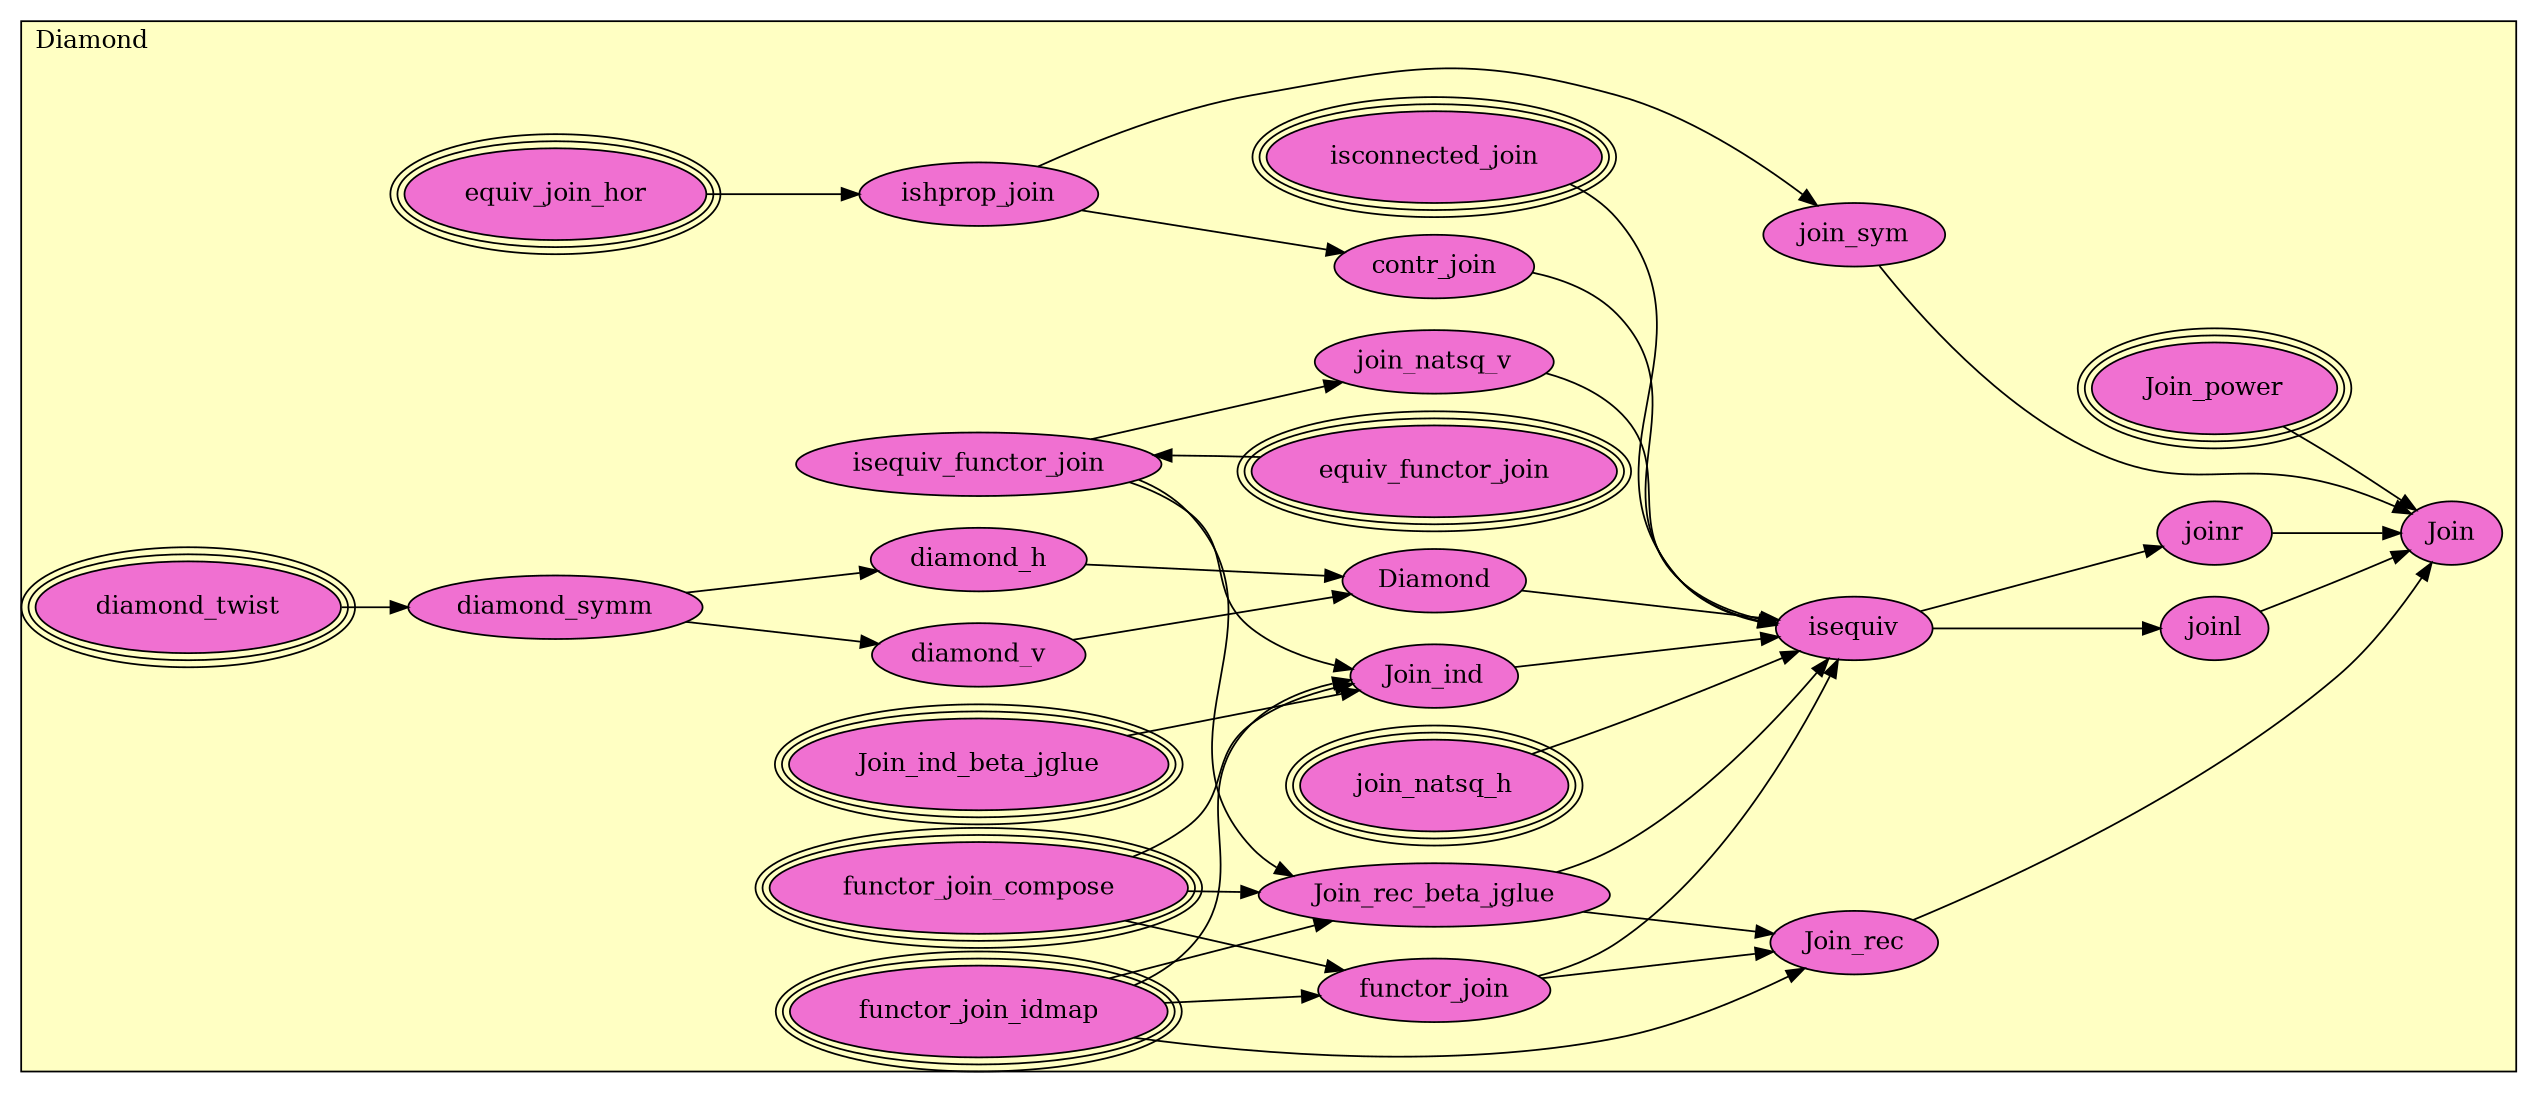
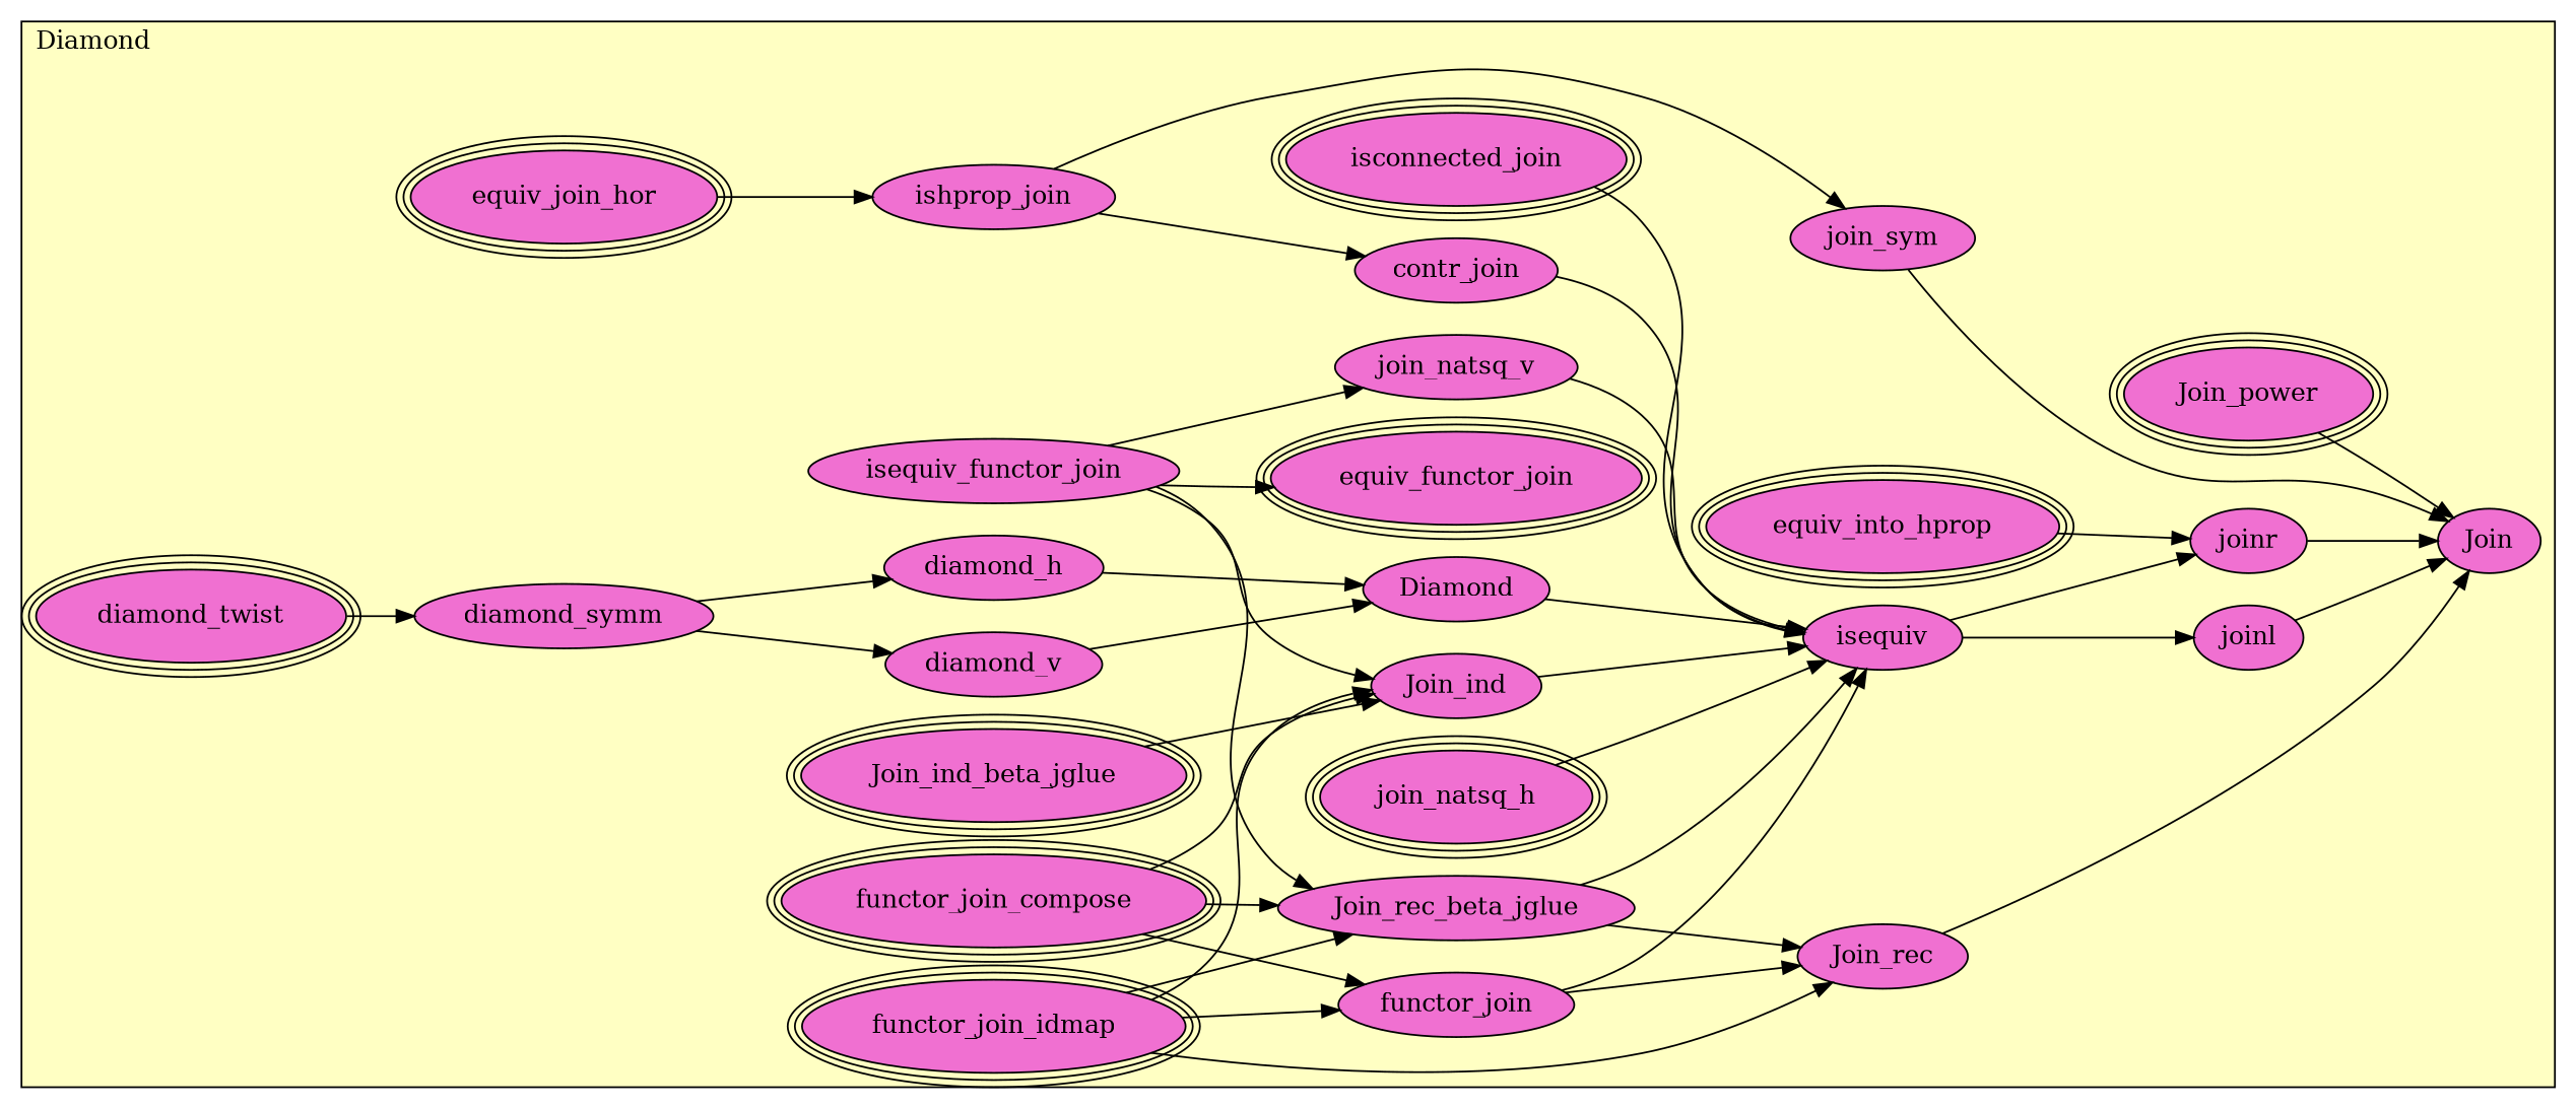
  digraph {
    rankdir=LR
    node [fillcolor="#F070D1" style=filled]
    n1 [label=Join_power peripheries=3]
    n2 [label=diamond_twist peripheries=3]
    n3 [label=diamond_symm]
    n4 [label=diamond_v]
    n5 [label=diamond_h]
    n6 [label=Diamond]
    n7 [label=isconnected_join peripheries=3]
    n8 [label=equiv_join_hor peripheries=3]
+   n9 [label=equiv_into_hprop peripheries=3]
    n10 [label=ishprop_join]
    n11 [label=equiv_functor_join peripheries=3]
    n12 [label=isequiv_functor_join]
    n13 [label=functor_join_idmap peripheries=3]
    n14 [label=functor_join_compose peripheries=3]
    n15 [label=functor_join]
    n16 [label=join_natsq_h peripheries=3]
    n17 [label=join_natsq_v]
    n18 [label=join_sym]
    n19 [label=contr_join]
    n20 [label=Join_rec_beta_jglue]
    n21 [label=Join_rec]
    n22 [label=Join_ind_beta_jglue peripheries=3]
    n23 [label=Join_ind]
    n24 [label=isequiv]
    n25 [label=joinr]
    n26 [label=joinl]
    n27 [label=Join]
    subgraph cluster_1 {
      fillcolor="#FFFFC3"
      label=Diamond
      labeljust=l
      style=filled
      n1
      n2
      n3
      n4
      n5
      n6
      n7
      n8
+     n9
      n10
      n11
      n12
      n13
      n14
      n15
      n16
      n17
      n18
      n19
      n20
      n21
      n22
      n23
      n24
      n25
      n26
      n27
    }
    n1 -> n27
    n2 -> n3
    n3 -> n4
    n3 -> n5
    n4 -> n6
    n5 -> n6
    n6 -> n24
    n7 -> n24
    n8 -> n10
+   n9 -> n25
    n10 -> n18
    n10 -> n19
-   n11 -> n12
+   n12 -> n11
    n12 -> n17
    n12 -> n20
    n12 -> n23
    n13 -> n15
    n13 -> n20
    n13 -> n21
    n13 -> n23
    n14 -> n15
    n14 -> n20
    n14 -> n23
    n15 -> n21
    n15 -> n24
    n16 -> n24
    n17 -> n24
    n18 -> n27
    n19 -> n24
    n20 -> n21
    n20 -> n24
    n21 -> n27
    n22 -> n23
    n23 -> n24
    n24 -> n25
    n24 -> n26
    n25 -> n27
    n26 -> n27
  }
